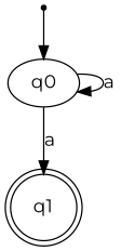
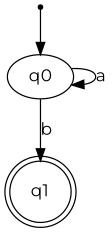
  digraph {
    fontname=Montserrat
    node [fontname=Montserrat]
    edge [fontname=Montserrat]
    inic [shape=point]
    q0
    q1 [shape=doublecircle]
    inic -> q0
    q0 -> q0 [label=a]
-   q0 -> q1 [label=a]
+   q0 -> q1 [label=b]
  }
